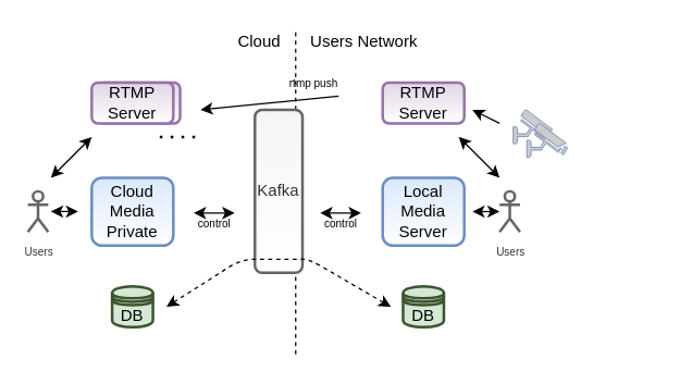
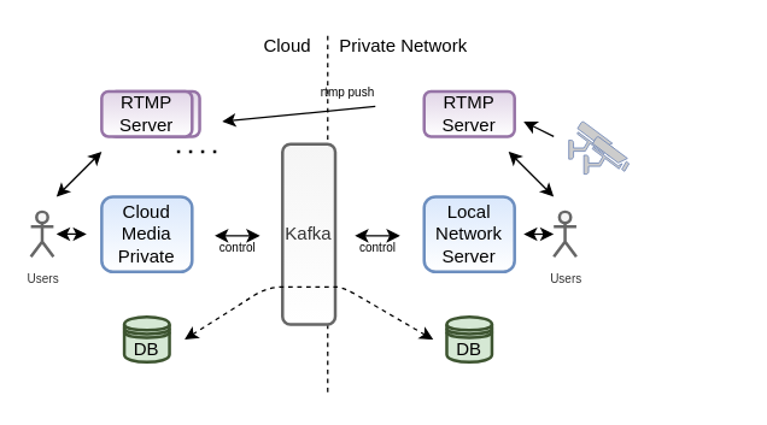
  <mxCell id="0" />
  <mxCell id="1" parent="0" />
  <mxCell id="2" value="Cloud Media Private" style="rounded=1;whiteSpace=wrap;html=1;fillColor=#dae8fc;strokeColor=#6c8ebf;gradientColor=#ffffff;strokeWidth=2;" vertex="1" parent="1"><mxGeometry x="67" y="130" width="60" height="50" as="geometry" /></mxCell>
  <mxCell id="3" value="" style="endArrow=none;dashed=1;html=1;" edge="1" parent="1"><mxGeometry width="50" height="50" relative="1" as="geometry"><mxPoint x="217" y="260" as="sourcePoint" /><mxPoint x="217" y="20" as="targetPoint" /></mxGeometry></mxCell>
  <mxCell id="4" value="Cloud" style="text;html=1;align=center;verticalAlign=middle;resizable=0;points=[];autosize=1;" vertex="1" parent="1"><mxGeometry x="165" y="20" width="50" height="20" as="geometry" /></mxCell>
- <mxCell id="5" value="Kafka" style="rounded=1;whiteSpace=wrap;html=1;fillColor=#f5f5f5;strokeColor=#666666;fontColor=#333333;gradientColor=#ffffff;strokeWidth=2;" vertex="1" parent="1"><mxGeometry x="187" y="80" width="35" height="120" as="geometry" /></mxCell>
- <mxCell id="6" value="Local Media Server" style="rounded=1;whiteSpace=wrap;html=1;fillColor=#dae8fc;strokeColor=#6c8ebf;gradientColor=#ffffff;strokeWidth=2;" vertex="1" parent="1"><mxGeometry x="281" y="130" width="60" height="50" as="geometry" /></mxCell>
- <mxCell id="7" value="Users Network" style="text;html=1;align=center;verticalAlign=middle;resizable=0;points=[];autosize=1;" vertex="1" parent="1"><mxGeometry x="217" y="20" width="100" height="20" as="geometry" /></mxCell>
+ <mxCell id="5" value="Kafka" style="rounded=1;whiteSpace=wrap;html=1;fillColor=#f5f5f5;strokeColor=#666666;fontColor=#333333;gradientColor=#ffffff;strokeWidth=2;" vertex="1" parent="1"><mxGeometry x="187" y="95" width="35" height="120" as="geometry" /></mxCell>
+ <mxCell id="6" value="Local Network Server" style="rounded=1;whiteSpace=wrap;html=1;fillColor=#dae8fc;strokeColor=#6c8ebf;gradientColor=#ffffff;strokeWidth=2;" vertex="1" parent="1"><mxGeometry x="281" y="130" width="60" height="50" as="geometry" /></mxCell>
+ <mxCell id="7" value="Private Network" style="text;html=1;align=center;verticalAlign=middle;resizable=0;points=[];autosize=1;" vertex="1" parent="1"><mxGeometry x="217" y="20" width="100" height="20" as="geometry" /></mxCell>
  <mxCell id="8" value="RTMP Server" style="rounded=1;whiteSpace=wrap;html=1;strokeWidth=2;fillColor=#e1d5e7;strokeColor=#9673a6;gradientColor=#ffffff;" vertex="1" parent="1"><mxGeometry x="281" y="60" width="60" height="30" as="geometry" /></mxCell>
  <mxCell id="9" value="" style="group" vertex="1" connectable="0" parent="1"><mxGeometry x="67" y="60" width="80" height="40" as="geometry" /></mxCell>
  <mxCell id="10" value="RTMP Server" style="rounded=1;whiteSpace=wrap;html=1;strokeWidth=2;fillColor=#e1d5e7;strokeColor=#9673a6;gradientColor=#ffffff;" vertex="1" parent="9"><mxGeometry x="5" width="60" height="30" as="geometry" /></mxCell>
  <mxCell id="11" value="RTMP Server" style="rounded=1;whiteSpace=wrap;html=1;strokeWidth=2;fillColor=#e1d5e7;strokeColor=#9673a6;gradientColor=#ffffff;" vertex="1" parent="9"><mxGeometry width="60" height="30" as="geometry" /></mxCell>
  <mxCell id="12" value="" style="endArrow=none;dashed=1;html=1;dashPattern=1 3;strokeWidth=2;" edge="1" parent="9"><mxGeometry width="50" height="50" relative="1" as="geometry"><mxPoint x="50" y="40" as="sourcePoint" /><mxPoint x="80" y="40" as="targetPoint" /></mxGeometry></mxCell>
  <mxCell id="13" value="" style="group" vertex="1" connectable="0" parent="1"><mxGeometry x="407" y="80" width="80" height="35" as="geometry" /></mxCell>
  <mxCell id="14" value="" style="endArrow=classic;html=1;strokeColor=#000000;" edge="1" parent="13"><mxGeometry width="50" height="50" relative="1" as="geometry"><mxPoint x="-40" y="10" as="sourcePoint" /><mxPoint x="-60" as="targetPoint" /></mxGeometry></mxCell>
  <mxCell id="15" value="" style="group" vertex="1" connectable="0" parent="13"><mxGeometry x="-30" width="40" height="35" as="geometry" /></mxCell>
  <mxCell id="16" value="" style="fontColor=#0066CC;verticalAlign=top;verticalLabelPosition=bottom;labelPosition=center;align=center;html=1;outlineConnect=0;fillColor=#CCCCCC;strokeColor=#6881B3;gradientColor=none;gradientDirection=north;strokeWidth=2;shape=mxgraph.networks.security_camera;" vertex="1" parent="15"><mxGeometry width="30" height="25" as="geometry" /></mxCell>
  <mxCell id="17" value="" style="fontColor=#0066CC;verticalAlign=top;verticalLabelPosition=bottom;labelPosition=center;align=center;html=1;outlineConnect=0;fillColor=#CCCCCC;strokeColor=#6881B3;gradientColor=none;gradientDirection=north;strokeWidth=2;shape=mxgraph.networks.security_camera;" vertex="1" parent="15"><mxGeometry x="10" y="10" width="30" height="25" as="geometry" /></mxCell>
  <mxCell id="18" value="" style="endArrow=classic;html=1;strokeColor=#000000;exitX=0.872;exitY=0.998;exitDx=0;exitDy=0;exitPerimeter=0;" edge="1" parent="1" source="19"><mxGeometry width="50" height="50" relative="1" as="geometry"><mxPoint x="277" y="80" as="sourcePoint" /><mxPoint x="147" y="80" as="targetPoint" /></mxGeometry></mxCell>
  <mxCell id="19" value="&lt;font style=&quot;font-size: 8px&quot;&gt;rtmp push&lt;/font&gt;" style="text;html=1;align=center;verticalAlign=middle;resizable=0;points=[];autosize=1;" vertex="1" parent="1"><mxGeometry x="205" y="50" width="50" height="20" as="geometry" /></mxCell>
  <mxCell id="20" value="" style="group" vertex="1" connectable="0" parent="1"><mxGeometry x="137" y="153" width="40" height="20" as="geometry" /></mxCell>
  <mxCell id="21" value="&lt;font style=&quot;font-size: 8px&quot;&gt;control&lt;/font&gt;" style="text;html=1;align=center;verticalAlign=middle;resizable=0;points=[];autosize=1;" vertex="1" parent="20"><mxGeometry width="40" height="20" as="geometry" /></mxCell>
  <mxCell id="22" value="" style="endArrow=classic;startArrow=classic;html=1;strokeColor=#000000;" edge="1" parent="20"><mxGeometry width="50" height="50" relative="1" as="geometry"><mxPoint x="5" y="3" as="sourcePoint" /><mxPoint x="35" y="3" as="targetPoint" /></mxGeometry></mxCell>
  <mxCell id="23" value="" style="group" vertex="1" connectable="0" parent="1"><mxGeometry x="230" y="153" width="40" height="20" as="geometry" /></mxCell>
  <mxCell id="24" value="&lt;font style=&quot;font-size: 8px&quot;&gt;control&lt;/font&gt;" style="text;html=1;align=center;verticalAlign=middle;resizable=0;points=[];autosize=1;" vertex="1" parent="23"><mxGeometry width="40" height="20" as="geometry" /></mxCell>
  <mxCell id="25" value="" style="endArrow=classic;startArrow=classic;html=1;strokeColor=#000000;" edge="1" parent="23"><mxGeometry width="50" height="50" relative="1" as="geometry"><mxPoint x="5" y="3" as="sourcePoint" /><mxPoint x="35" y="3" as="targetPoint" /></mxGeometry></mxCell>
  <mxCell id="26" value="DB" style="shape=datastore;whiteSpace=wrap;html=1;strokeWidth=2;fillColor=#d5e8d4;strokeColor=#3D5430;" vertex="1" parent="1"><mxGeometry x="82" y="210" width="30" height="30" as="geometry" /></mxCell>
  <mxCell id="27" value="DB" style="shape=datastore;whiteSpace=wrap;html=1;strokeWidth=2;fillColor=#d5e8d4;strokeColor=#3D5430;" vertex="1" parent="1"><mxGeometry x="296" y="210" width="30" height="30" as="geometry" /></mxCell>
  <mxCell id="28" value="" style="endArrow=classic;startArrow=classic;html=1;strokeColor=#000000;dashed=1;" edge="1" parent="1"><mxGeometry width="50" height="50" relative="1" as="geometry"><mxPoint x="122" y="225" as="sourcePoint" /><mxPoint x="287" y="225" as="targetPoint" /><Array as="points"><mxPoint x="177" y="190" /><mxPoint x="207" y="190" /><mxPoint x="227" y="190" /></Array></mxGeometry></mxCell>
  <mxCell id="29" value="&lt;font style=&quot;font-size: 8px&quot;&gt;Users&lt;/font&gt;" style="shape=umlActor;verticalLabelPosition=bottom;verticalAlign=top;html=1;outlineConnect=0;strokeColor=#666666;strokeWidth=2;fillColor=#f5f5f5;fontColor=#333333;" vertex="1" parent="1"><mxGeometry x="20" y="140" width="15" height="30" as="geometry" /></mxCell>
  <mxCell id="30" value="" style="endArrow=classic;html=1;strokeColor=#000000;startArrow=classic;startFill=1;" edge="1" parent="1"><mxGeometry width="50" height="50" relative="1" as="geometry"><mxPoint x="37" y="154.83" as="sourcePoint" /><mxPoint x="57" y="154.83" as="targetPoint" /></mxGeometry></mxCell>
  <mxCell id="31" value="&lt;font style=&quot;font-size: 8px&quot;&gt;Users&lt;/font&gt;" style="shape=umlActor;verticalLabelPosition=bottom;verticalAlign=top;html=1;outlineConnect=0;strokeColor=#666666;strokeWidth=2;fillColor=#f5f5f5;fontColor=#333333;" vertex="1" parent="1"><mxGeometry x="367" y="140" width="15" height="30" as="geometry" /></mxCell>
  <mxCell id="32" value="" style="endArrow=classic;html=1;strokeColor=#000000;startArrow=classic;startFill=1;" edge="1" parent="1"><mxGeometry width="50" height="50" relative="1" as="geometry"><mxPoint x="347" y="154.9" as="sourcePoint" /><mxPoint x="367" y="154.9" as="targetPoint" /></mxGeometry></mxCell>
  <mxCell id="33" value="" style="endArrow=classic;html=1;strokeColor=#000000;startArrow=classic;startFill=1;" edge="1" parent="1"><mxGeometry width="50" height="50" relative="1" as="geometry"><mxPoint x="37" y="130" as="sourcePoint" /><mxPoint x="67" y="100" as="targetPoint" /></mxGeometry></mxCell>
  <mxCell id="34" value="" style="endArrow=classic;html=1;strokeColor=#000000;startArrow=classic;startFill=1;" edge="1" parent="1"><mxGeometry width="50" height="50" relative="1" as="geometry"><mxPoint x="337" y="100" as="sourcePoint" /><mxPoint x="367" y="130" as="targetPoint" /></mxGeometry></mxCell>
